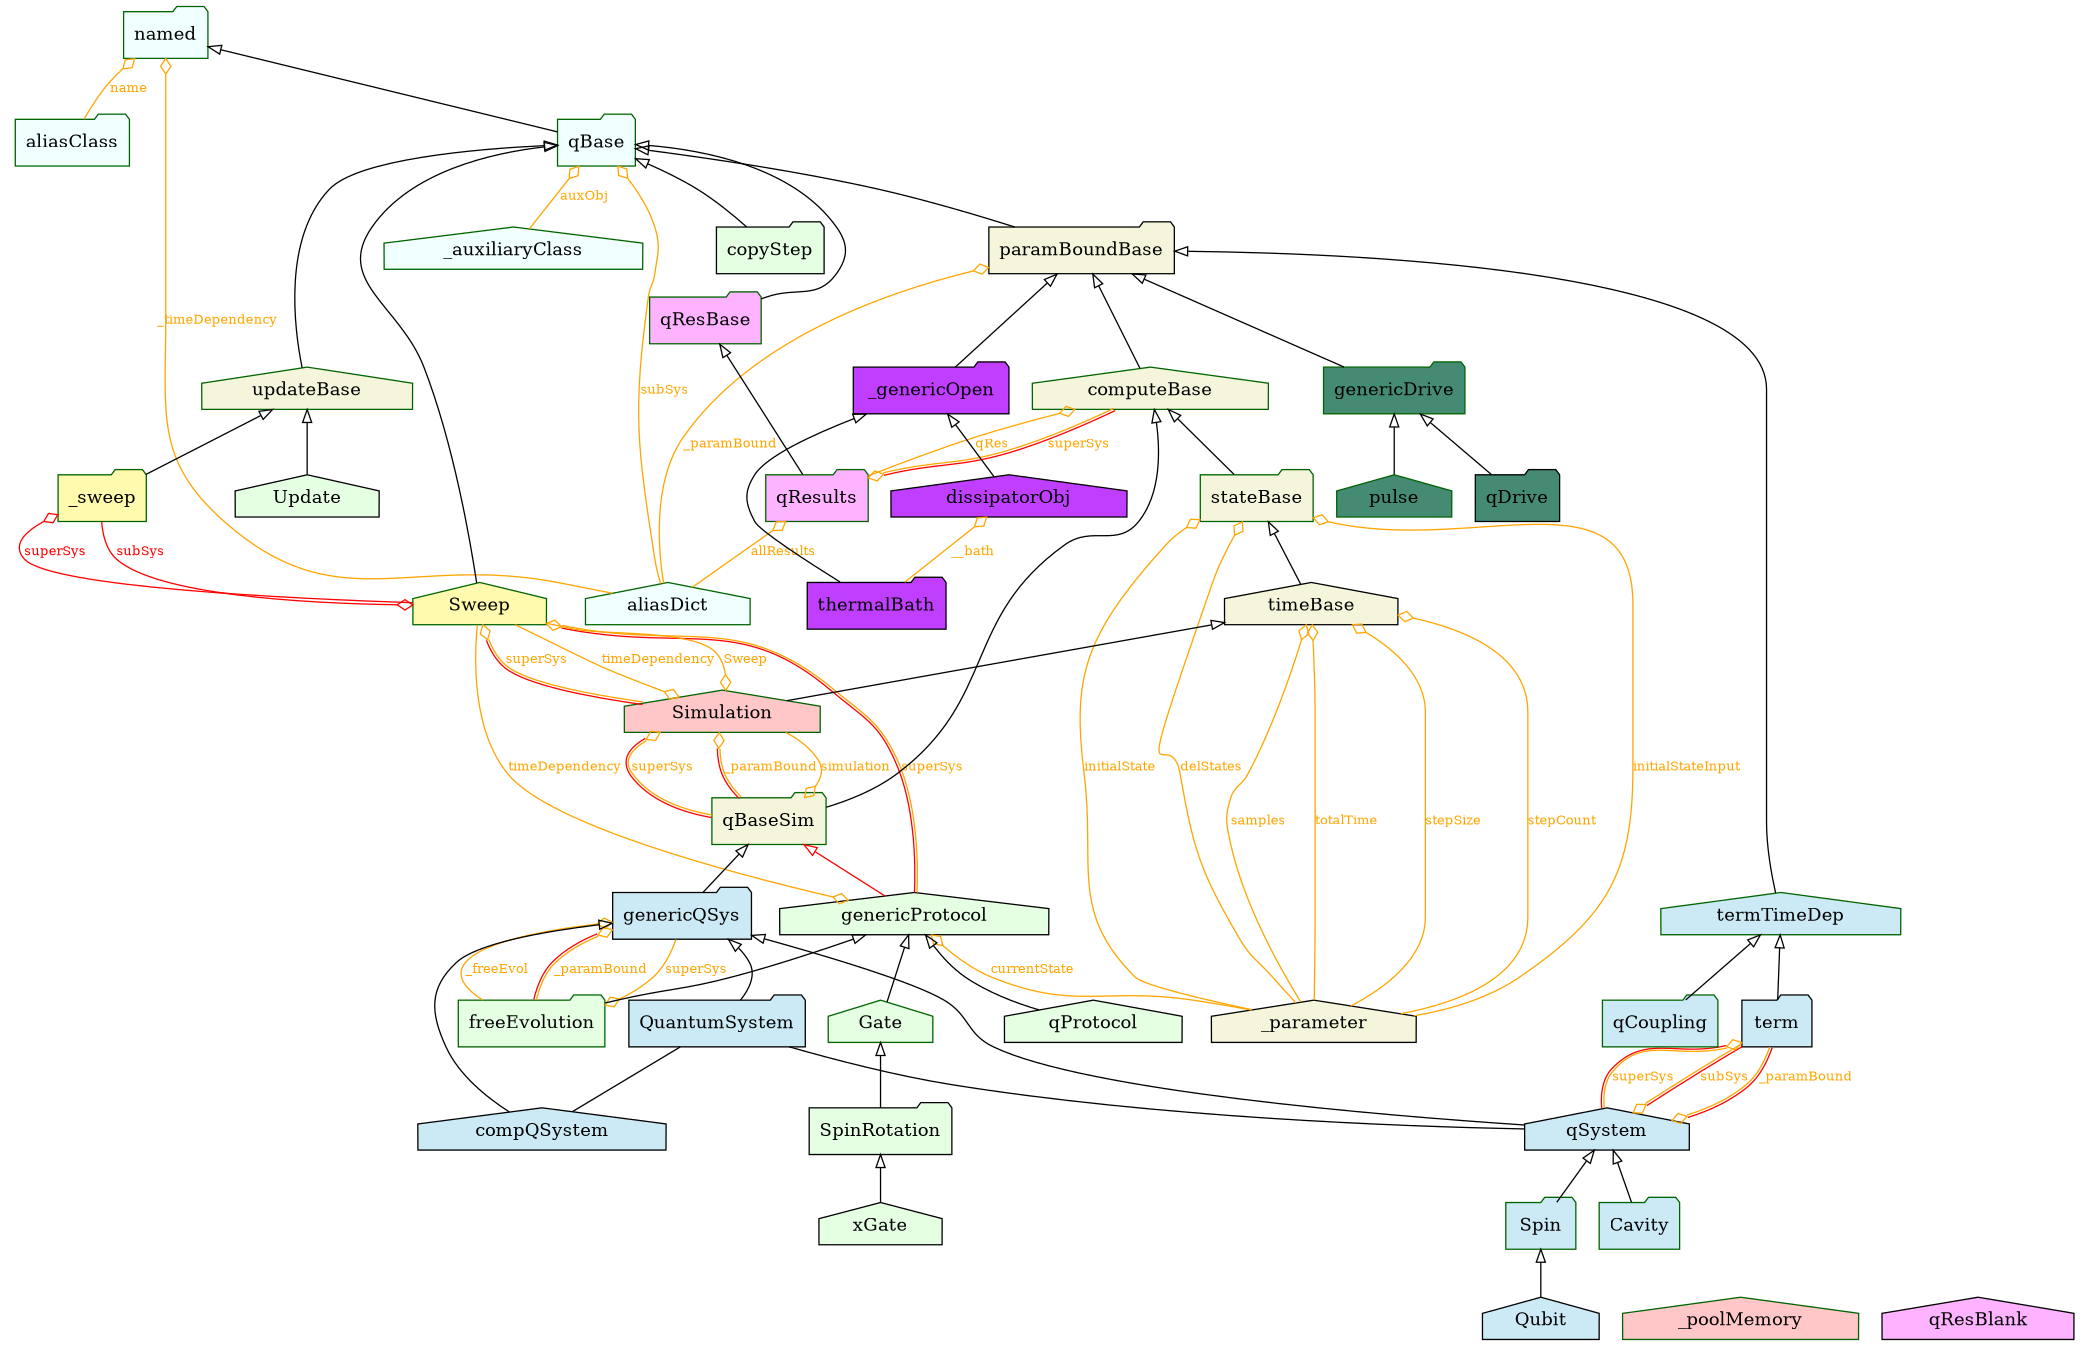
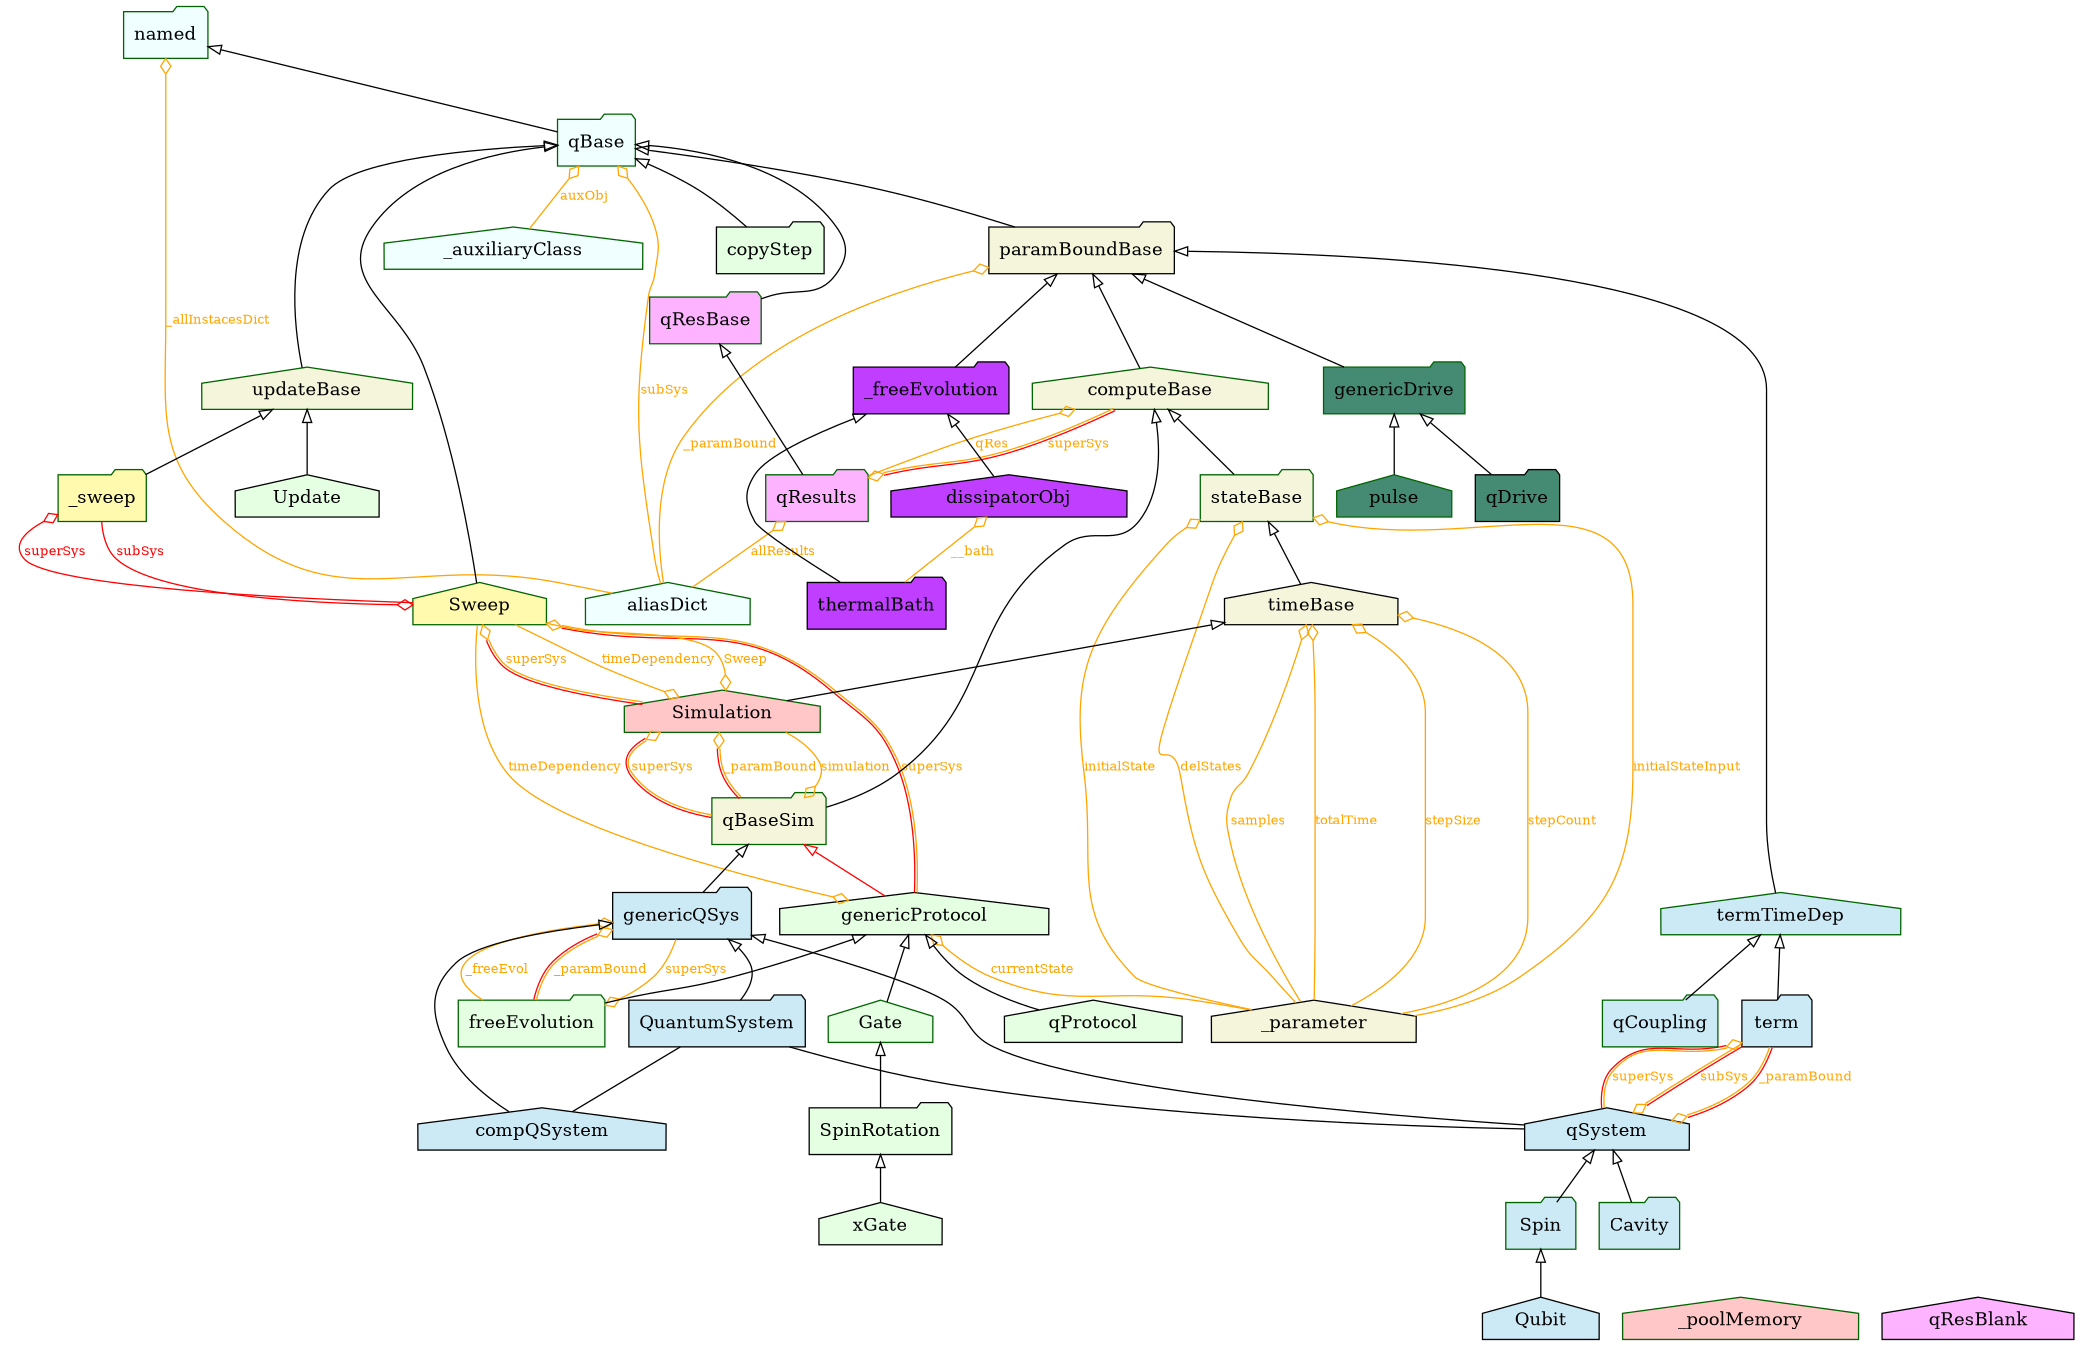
  digraph {
    rankdir=BT
    node [color=darkgreen fillcolor="#cbeaf5" fontcolor=black shape=folder style=filled]
    edge [arrowhead=empty arrowtail=none]
-   n1 [fillcolor="#f0ffff" label=aliasClass]
    n2 [fillcolor="#f0ffff" label=named]
    n3 [fillcolor="#f0ffff" label=aliasDict shape=house]
    n4 [fillcolor="#f0ffff" label=qBase]
    n5 [color=black fillcolor="#f5f5dc" label=paramBoundBase]
    n6 [fillcolor="#fdb3ff" label=qResults]
    n7 [fillcolor="#f5f5dc" label=computeBase shape=house]
    n8 [fillcolor="#fdb3ff" label=qResBase]
    n9 [fillcolor="#f0ffff" label=_auxiliaryClass shape=house]
    n10 [fillcolor="#f5f5dc" label=updateBase shape=house]
    n11 [color=black fillcolor="#f5f5dc" label=_parameter shape=house]
    n12 [fillcolor="#f5f5dc" label=stateBase]
    n13 [color=black fillcolor="#f5f5dc" label=timeBase shape=house]
    n14 [color=black fillcolor="#e5ffe3" label=genericProtocol shape=house]
    n15 [fillcolor="#f5f5dc" label=qBaseSim]
    n16 [fillcolor="#fffaad" label=Sweep shape=house]
    n17 [fillcolor="#ffc7c7" label=Simulation shape=house]
    n18 [color=black label=genericQSys]
    n19 [fillcolor="#e5ffe3" label=freeEvolution]
    n20 [color=black label=QuantumSystem]
    n21 [color=black label=compQSystem shape=house]
    n22 [label=termTimeDep shape=house]
    n23 [color=black label=term]
    n24 [color=black label=qSystem shape=house]
    n25 [label=Spin]
    n26 [color=black label=Qubit shape=house]
    n27 [label=Cavity]
    n28 [label=qCoupling]
    n29 [fillcolor="#fffaad" label=_sweep]
    n30 [fillcolor="#ffc7c7" label=_poolMemory shape=house]
    n31 [color=black fillcolor="#e5ffe3" label=qProtocol shape=house]
    n32 [color=black fillcolor="#e5ffe3" label=copyStep]
    n33 [fillcolor="#e5ffe3" label=Gate shape=house]
    n34 [color=black fillcolor="#e5ffe3" label=Update shape=house]
    n35 [color=black fillcolor="#e5ffe3" label=SpinRotation]
    n36 [color=black fillcolor="#e5ffe3" label=xGate shape=house]
    n37 [color=black fillcolor="#fdb3ff" label=qResBlank shape=house]
-   n38 [color=black fillcolor=darkorchid1 label=_genericOpen]
+   n38 [color=black fillcolor=darkorchid1 label=_freeEvolution]
    n39 [color=black fillcolor=darkorchid1 label=dissipatorObj shape=house]
    n40 [color=black fillcolor=darkorchid1 label=thermalBath]
    n41 [fillcolor=aquamarine4 label=genericDrive]
    n42 [color=black fillcolor=aquamarine4 label=qDrive]
    n43 [fillcolor=aquamarine4 label=pulse shape=house]
-   n1 -> n2 [arrowhead=odiamond color=orange fontcolor=orange fontsize=10 label=name]
-   n3 -> n2 [arrowhead=odiamond color=orange fontcolor=orange fontsize=10 label=_timeDependency]
+   n3 -> n2 [arrowhead=odiamond color=orange fontcolor=orange fontsize=10 label=_allInstacesDict]
    n3 -> n4 [arrowhead=odiamond color=orange fontcolor=orange fontsize=10 label=subSys]
    n3 -> n5 [arrowhead=odiamond color=orange fontcolor=orange fontsize=10 label=_paramBound]
    n3 -> n6 [arrowhead=odiamond color=orange fontcolor=orange fontsize=10 label=allResults]
    n4 -> n2
    n5 -> n4
    n6 -> n7 [arrowhead=odiamond color=orange fontcolor=orange fontsize=10 label=qRes]
    n6 -> n8
    n7 -> n5
    n7 -> n6 [arrowhead=odiamond color="orange:red" fontcolor=orange fontsize=10 label=superSys]
    n8 -> n4
    n9 -> n4 [arrowhead=odiamond color=orange fontcolor=orange fontsize=10 label=auxObj]
    n10 -> n4
    n11 -> n12 [arrowhead=odiamond color=orange fontcolor=orange fontsize=10 label=initialState]
    n11 -> n12 [arrowhead=odiamond color=orange fontcolor=orange fontsize=10 label=initialStateInput]
    n11 -> n12 [arrowhead=odiamond color=orange fontcolor=orange fontsize=10 label=delStates]
    n11 -> n13 [arrowhead=odiamond color=orange fontcolor=orange fontsize=10 label=totalTime]
    n11 -> n13 [arrowhead=odiamond color=orange fontcolor=orange fontsize=10 label=stepSize]
    n11 -> n13 [arrowhead=odiamond color=orange fontcolor=orange fontsize=10 label=stepCount]
    n11 -> n13 [arrowhead=odiamond color=orange fontcolor=orange fontsize=10 label=samples]
    n11 -> n14 [arrowhead=odiamond color=orange fontcolor=orange fontsize=10 label=currentState]
    n12 -> n7
    n13 -> n12
    n14 -> n15 [color=red]
    n14 -> n16 [arrowhead=odiamond color="orange:red" fontcolor=orange fontsize=10 label=superSys]
    n15 -> n7
    n15 -> n17 [arrowhead=odiamond color="orange:red" fontcolor=orange fontsize=10 label=superSys]
    n15 -> n17 [arrowhead=odiamond color="orange:red" fontcolor=orange fontsize=10 label=_paramBound]
    n16 -> n4
    n16 -> n14 [arrowhead=odiamond color=orange fontcolor=orange fontsize=10 label=timeDependency]
    n16 -> n17 [arrowhead=odiamond color=orange fontcolor=orange fontsize=10 label=timeDependency]
    n16 -> n17 [arrowhead=odiamond color=orange fontcolor=orange fontsize=10 label=Sweep]
    n16 -> n29 [arrowhead=odiamond color=red fontcolor=red fontsize=10 label=superSys]
    n17 -> n13
    n17 -> n15 [arrowhead=odiamond color=orange fontcolor=orange fontsize=10 label=simulation]
    n17 -> n16 [arrowhead=odiamond color="orange:red" fontcolor=orange fontsize=10 label=superSys]
    n18 -> n15
    n18 -> n19 [arrowhead=odiamond color=orange fontcolor=orange fontsize=10 label=superSys]
    n19 -> n14
    n19 -> n18 [arrowhead=odiamond color=orange fontcolor=orange fontsize=10 label=_freeEvol]
    n19 -> n18 [arrowhead=odiamond color="orange:red" fontcolor=orange fontsize=10 label=_paramBound]
    n20 -> n18
    n21 -> n18
    n21 -> n20 [arrowhead=none color=black fontcolor=red fontsize=10]
    n22 -> n5
    n23 -> n22
    n23 -> n24 [arrowhead=odiamond color="orange:red" fontcolor=orange fontsize=10 label=subSys]
    n23 -> n24 [arrowhead=odiamond color="orange:red" fontcolor=orange fontsize=10 label=_paramBound]
    n24 -> n18
    n24 -> n20 [arrowhead=none color=black fontcolor=red fontsize=10]
    n24 -> n23 [arrowhead=odiamond color="orange:red" fontcolor=orange fontsize=10 label=superSys]
    n25 -> n24
    n26 -> n25
    n27 -> n24
    n28 -> n22
    n29 -> n10
    n29 -> n16 [arrowhead=odiamond color=red fontcolor=red fontsize=10 label=subSys]
    n31 -> n14
    n32 -> n4
    n33 -> n14
    n34 -> n10
    n35 -> n33
    n36 -> n35
    n38 -> n5
    n39 -> n38
    n40 -> n38
    n40 -> n39 [arrowhead=odiamond color=orange fontcolor=orange fontsize=10 label=__bath]
    n41 -> n5
    n42 -> n41
    n43 -> n41
  }
